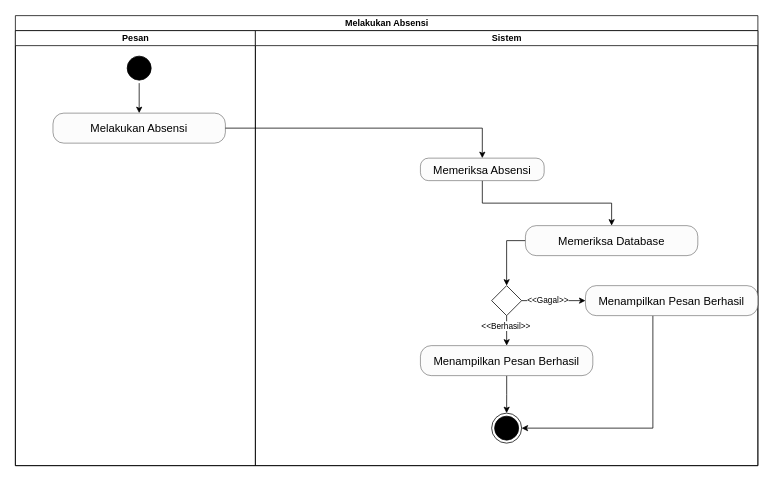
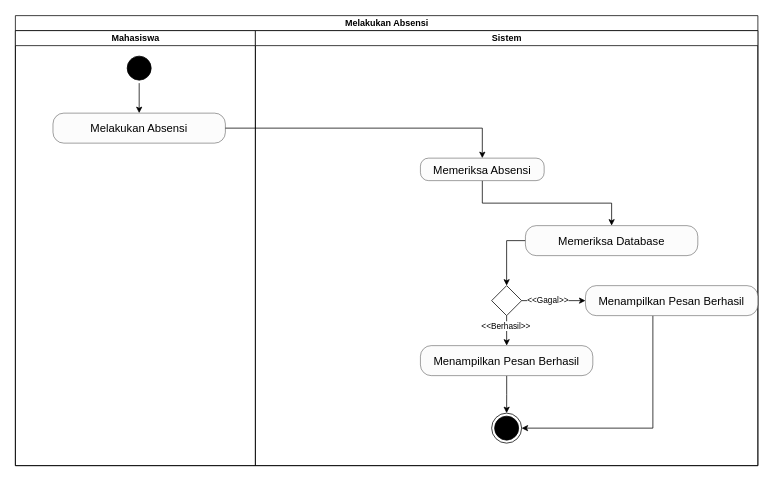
  <mxCell id="0" />
  <mxCell id="1" parent="0" />
  <mxCell id="2" value="Melakukan Absensi" style="swimlane;childLayout=stackLayout;resizeParent=1;resizeParentMax=0;startSize=20;html=1;" vertex="1" parent="1"><mxGeometry x="20" y="20" width="990" height="600" as="geometry" /></mxCell>
- <mxCell id="3" value="Pesan" style="swimlane;startSize=20;html=1;" vertex="1" parent="2"><mxGeometry y="20" width="320" height="580" as="geometry" /></mxCell>
+ <mxCell id="3" value="Mahasiswa" style="swimlane;startSize=20;html=1;" vertex="1" parent="2"><mxGeometry y="20" width="320" height="580" as="geometry" /></mxCell>
  <mxCell id="4" style="edgeStyle=orthogonalEdgeStyle;rounded=0;orthogonalLoop=1;jettySize=auto;html=1;entryX=0.5;entryY=0;entryDx=0;entryDy=0;" edge="1" parent="3" source="5" target="6"><mxGeometry relative="1" as="geometry" /></mxCell>
  <mxCell id="5" value="" style="ellipse;html=1;shape=startState;fillColor=#000000;strokeColor=#000000;" vertex="1" parent="3"><mxGeometry x="145.07" y="30" width="40" height="40" as="geometry" /></mxCell>
  <mxCell id="6" value="Melakukan Absensi" style="rounded=1;whiteSpace=wrap;html=1;fillColor=#FCFCFC;arcSize=36;strokeWidth=0.5;fontSize=15;" vertex="1" parent="3"><mxGeometry x="50.13" y="110" width="229.87" height="40" as="geometry" /></mxCell>
  <mxCell id="7" value="Sistem" style="swimlane;startSize=20;html=1;" vertex="1" parent="2"><mxGeometry x="320" y="20" width="670" height="580" as="geometry" /></mxCell>
  <mxCell id="8" value="" style="ellipse;html=1;shape=endState;fillColor=#000000;strokeColor=#000000;" vertex="1" parent="7"><mxGeometry x="315" y="510" width="40" height="40" as="geometry" /></mxCell>
  <mxCell id="9" style="edgeStyle=orthogonalEdgeStyle;rounded=0;orthogonalLoop=1;jettySize=auto;html=1;entryX=0.5;entryY=0;entryDx=0;entryDy=0;" edge="1" parent="7" source="10" target="14"><mxGeometry relative="1" as="geometry"><mxPoint x="335" y="260.0" as="targetPoint" /></mxGeometry></mxCell>
  <mxCell id="10" value="Memeriksa Absensi" style="rounded=1;whiteSpace=wrap;html=1;fillColor=#FCFCFC;arcSize=36;strokeWidth=0.5;fontSize=15;" vertex="1" parent="7"><mxGeometry x="220.06" y="170" width="165" height="30" as="geometry" /></mxCell>
  <mxCell id="11" style="edgeStyle=orthogonalEdgeStyle;rounded=0;orthogonalLoop=1;jettySize=auto;html=1;entryX=0.5;entryY=0;entryDx=0;entryDy=0;" edge="1" parent="7" source="12" target="8"><mxGeometry relative="1" as="geometry" /></mxCell>
  <mxCell id="12" value="Menampilkan Pesan Berhasil" style="rounded=1;whiteSpace=wrap;html=1;fillColor=#FCFCFC;arcSize=36;strokeWidth=0.5;fontSize=15;" vertex="1" parent="7"><mxGeometry x="220.06" y="420" width="229.87" height="40" as="geometry" /></mxCell>
  <mxCell id="13" style="edgeStyle=orthogonalEdgeStyle;rounded=0;orthogonalLoop=1;jettySize=auto;html=1;entryX=0.5;entryY=0;entryDx=0;entryDy=0;" edge="1" parent="7" source="14" target="19"><mxGeometry relative="1" as="geometry" /></mxCell>
  <mxCell id="14" value="Memeriksa Database" style="rounded=1;whiteSpace=wrap;html=1;fillColor=#FCFCFC;arcSize=36;strokeWidth=0.5;fontSize=15;" vertex="1" parent="7"><mxGeometry x="360.06" y="260" width="229.87" height="40" as="geometry" /></mxCell>
  <mxCell id="15" style="edgeStyle=orthogonalEdgeStyle;rounded=0;orthogonalLoop=1;jettySize=auto;html=1;" edge="1" parent="7" source="19" target="12"><mxGeometry relative="1" as="geometry" /></mxCell>
  <mxCell id="16" value="&amp;lt;&amp;lt;Berhasil&amp;gt;&amp;gt;" style="edgeLabel;html=1;align=center;verticalAlign=middle;resizable=0;points=[];" vertex="1" connectable="0" parent="15"><mxGeometry x="-0.331" y="-2" relative="1" as="geometry"><mxPoint as="offset" /></mxGeometry></mxCell>
  <mxCell id="17" style="edgeStyle=orthogonalEdgeStyle;rounded=0;orthogonalLoop=1;jettySize=auto;html=1;entryX=0;entryY=0.5;entryDx=0;entryDy=0;" edge="1" parent="7" source="19" target="21"><mxGeometry relative="1" as="geometry" /></mxCell>
  <mxCell id="18" value="&amp;lt;&amp;lt;Gagal&amp;gt;&amp;gt;" style="edgeLabel;html=1;align=center;verticalAlign=middle;resizable=0;points=[];" vertex="1" connectable="0" parent="17"><mxGeometry x="-0.202" y="1" relative="1" as="geometry"><mxPoint as="offset" /></mxGeometry></mxCell>
  <mxCell id="19" value="" style="rhombus;" vertex="1" parent="7"><mxGeometry x="315.0" y="340" width="40" height="40" as="geometry" /></mxCell>
  <mxCell id="20" style="edgeStyle=orthogonalEdgeStyle;rounded=0;orthogonalLoop=1;jettySize=auto;html=1;entryX=1;entryY=0.5;entryDx=0;entryDy=0;" edge="1" parent="7" source="21" target="8"><mxGeometry relative="1" as="geometry"><Array as="points"><mxPoint x="530" y="530" /></Array></mxGeometry></mxCell>
  <mxCell id="21" value="Menampilkan Pesan Berhasil" style="rounded=1;whiteSpace=wrap;html=1;fillColor=#FCFCFC;arcSize=36;strokeWidth=0.5;fontSize=15;" vertex="1" parent="7"><mxGeometry x="440.13" y="340" width="229.87" height="40" as="geometry" /></mxCell>
  <mxCell id="22" style="edgeStyle=orthogonalEdgeStyle;rounded=0;orthogonalLoop=1;jettySize=auto;html=1;entryX=0.5;entryY=0;entryDx=0;entryDy=0;" edge="1" parent="2" source="6" target="10"><mxGeometry relative="1" as="geometry" /></mxCell>
